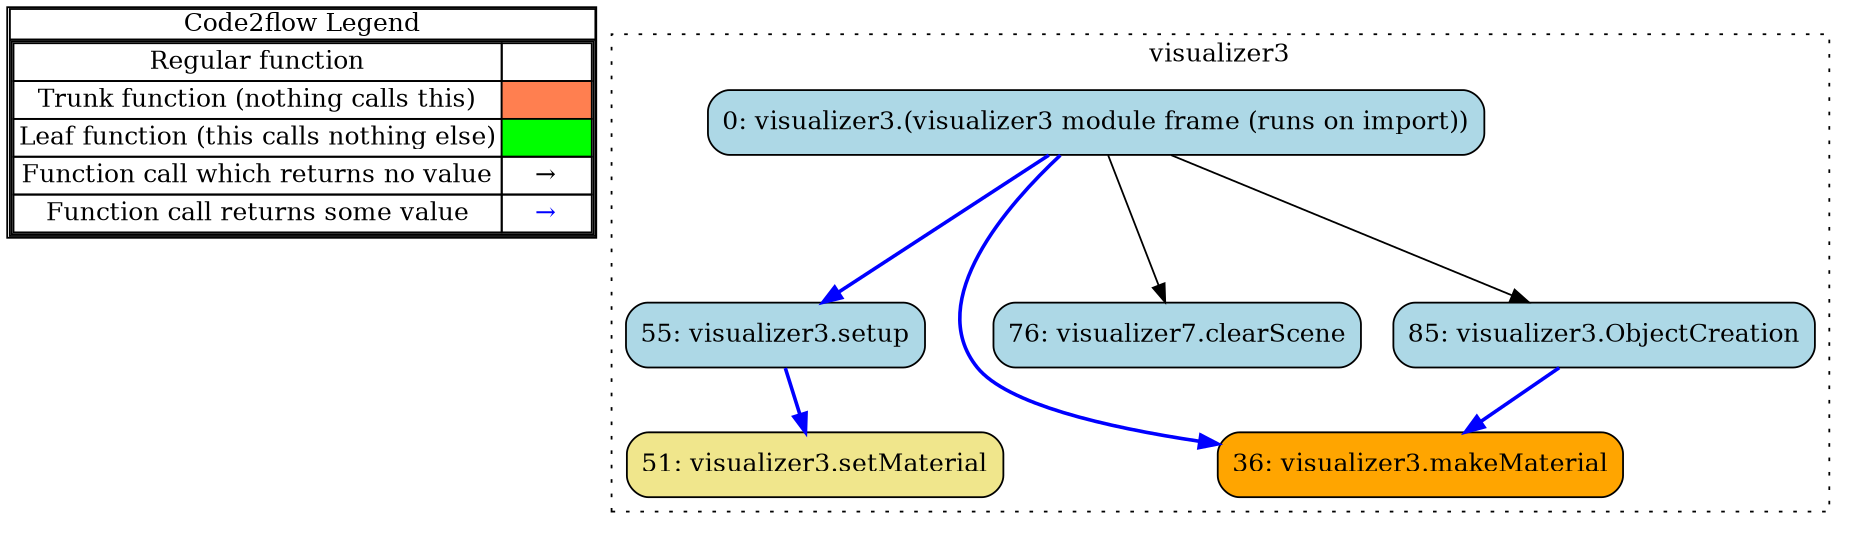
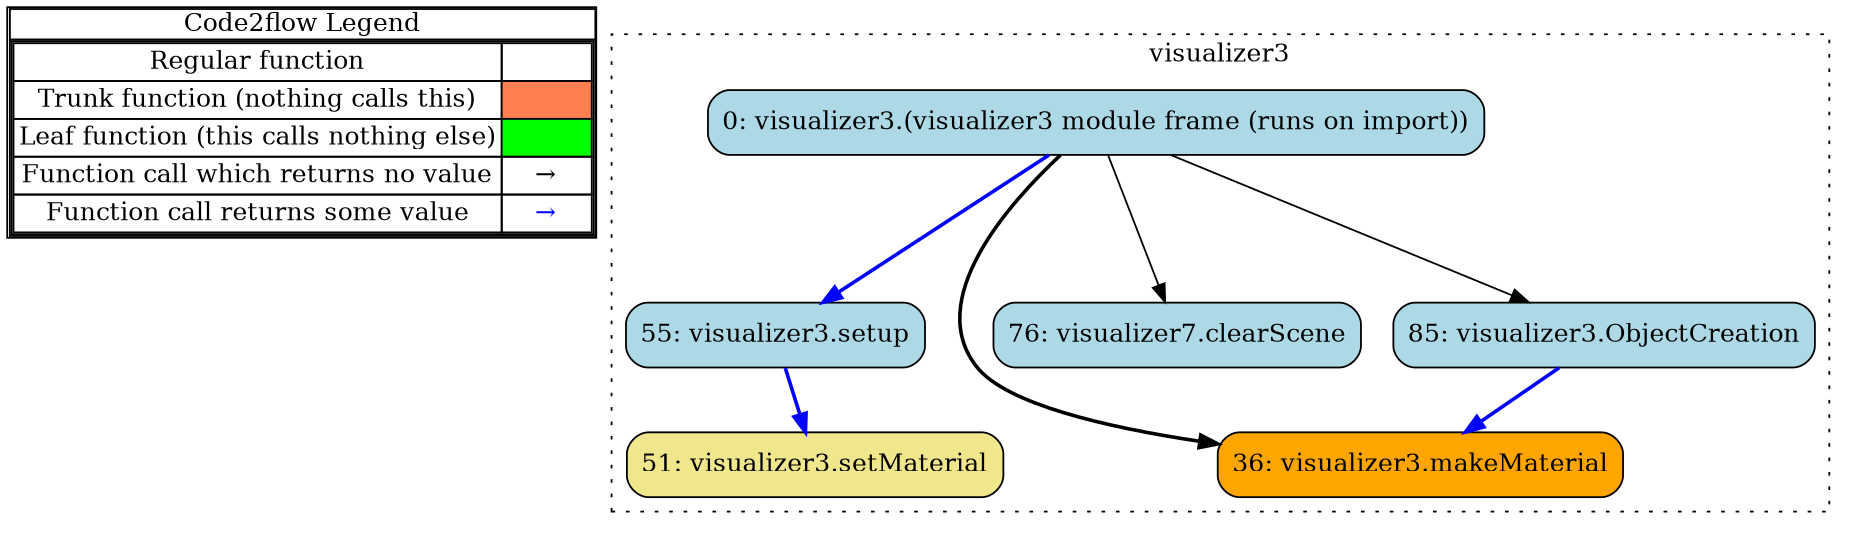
  digraph {
    concentrate=true
    node [shape=rect fillcolor=lightblue splines=ortho style="rounded,filled"]
    edge [color=blue penwidth=2]
    n1 [label=< 				<table cellspacing="0" cellpadding="0" border="1"><tr><td>Code2flow Legend</td></tr><tr><td> 				<table cellspacing="0"> 				<tr><td>Regular function</td><td width="50px"></td></tr> 				<tr><td>Trunk function (nothing calls this)</td><td bgcolor='coral'></td></tr> 				<tr><td>Leaf function (this calls nothing else)</td><td bgcolor='green'></td></tr> 				<tr><td>Function call which returns no value</td><td>&#8594;</td></tr> 				<tr><td>Function call returns some value</td><td><font color='blue'>&#8594;</font></td></tr> 				</table></td></tr></table> 				> margin=0 shape=none fillcolor="" splines="" style=""]
    n2 [fillcolor=orange label="36: visualizer3.makeMaterial"]
    n3 [fillcolor=khaki label="51: visualizer3.setMaterial"]
    n4 [label="55: visualizer3.setup"]
    n5 [label="76: visualizer7.clearScene"]
    n6 [label="85: visualizer3.ObjectCreation"]
    n7 [label="0: visualizer3.(visualizer3 module frame (runs on import))"]
    subgraph sub_1 {
      label=legend
      rank=min
      n1
    }
    subgraph cluster_2 {
      color=black
      label=visualizer3
      style=dotted
      n2
      n3
      n4
      n5
      n6
      n7
    }
    n4 -> n3
    n6 -> n2
-   n7 -> n2
+   n7 -> n2 [color=black]
    n7 -> n4
    n7 -> n5 [color="" penwidth=""]
    n7 -> n6 [color="" penwidth=""]
  }
